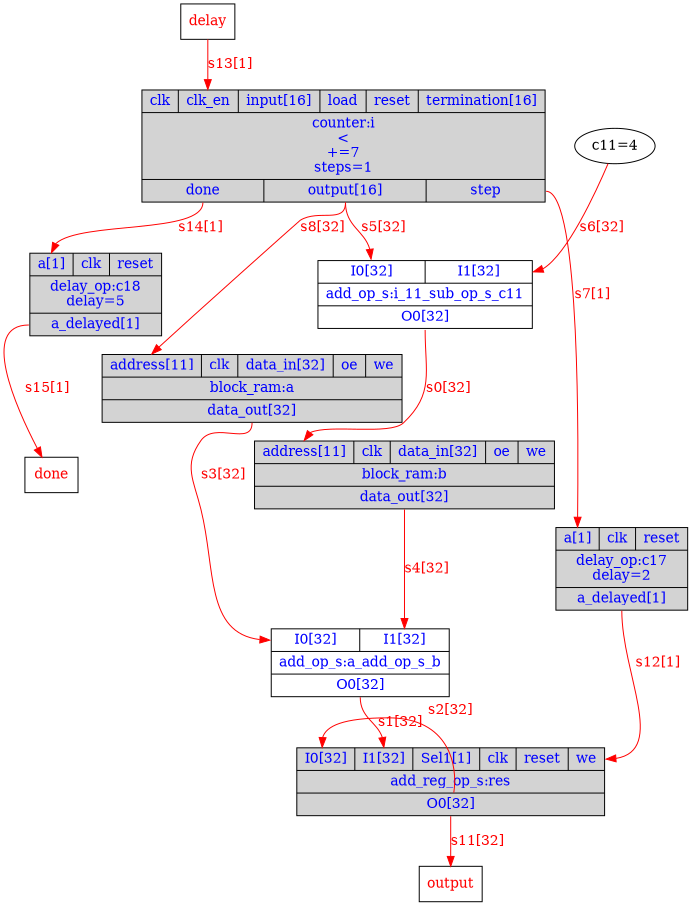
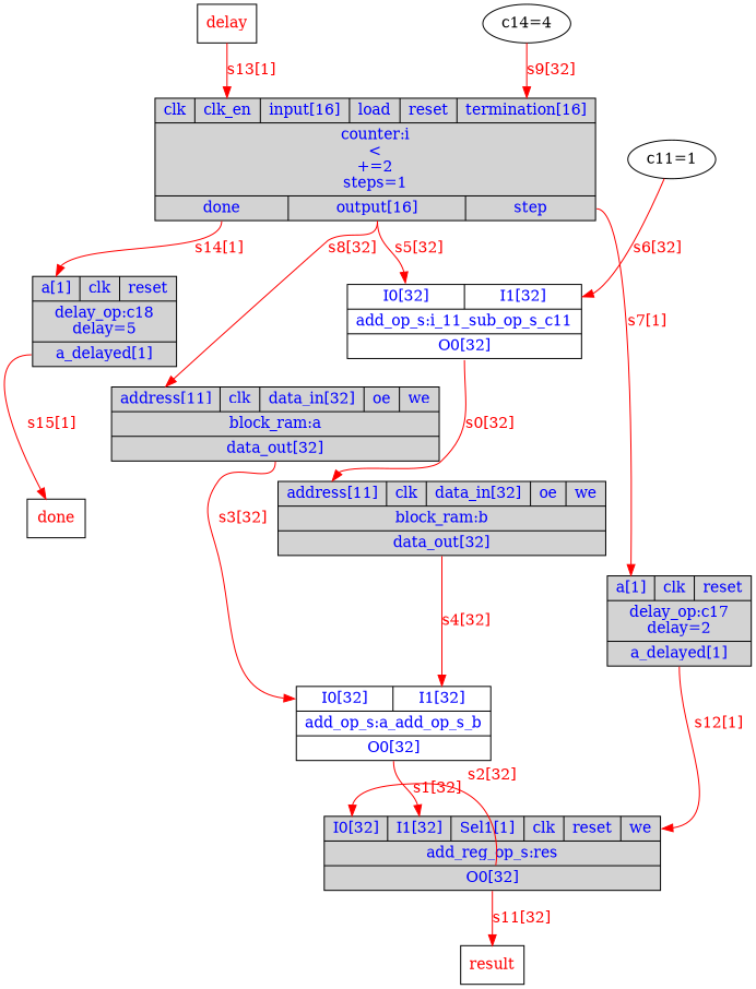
  digraph {
    node [fontcolor=blue shape=record]
    edge [color=red fontcolor=red headport=I0 tailport=O0]
-   n1 [fillcolor=lightgray label="{{<clk>clk|<clk_en>clk_en|<input>input[16]|<load>load|<reset>reset|<termination>termination[16]}|counter:i\n\<\n+=7\nsteps=1|{<done>done|<output>output[16]|<step>step}}" style=filled]
+   n1 [fillcolor=lightgray label="{{<clk>clk|<clk_en>clk_en|<input>input[16]|<load>load|<reset>reset|<termination>termination[16]}|counter:i\n\<\n+=2\nsteps=1|{<done>done|<output>output[16]|<step>step}}" style=filled]
    n2 [fillcolor=lightgray label="{{<address>address[11]|<clk>clk|<data_in>data_in[32]|<oe>oe|<we>we}|block_ram:a|{<data_out>data_out[32]}}" style=filled]
    n3 [label="{{<I0>I0[32]|<I1>I1[32]}|add_op_s:i_11_sub_op_s_c11|{<O0>O0[32]}}"]
    n4 [fillcolor=lightgray label="{{<a>a[1]|<clk>clk|<reset>reset}|delay_op:c17\ndelay=2|{<a_delayed>a_delayed[1]}}" style=filled]
    n5 [fillcolor=lightgray label="{{<a>a[1]|<clk>clk|<reset>reset}|delay_op:c18\ndelay=5|{<a_delayed>a_delayed[1]}}" style=filled]
    n6 [label="{{<I0>I0[32]|<I1>I1[32]}|add_op_s:a_add_op_s_b|{<O0>O0[32]}}"]
    n7 [fillcolor=lightgray label="{{<address>address[11]|<clk>clk|<data_in>data_in[32]|<oe>oe|<we>we}|block_ram:b|{<data_out>data_out[32]}}" style=filled]
    n8 [fillcolor=lightgray label="{{<I0>I0[32]|<I1>I1[32]|<Sel1>Sel1[1]|<clk>clk|<reset>reset|<we>we}|add_reg_op_s:res|{<O0>O0[32]}}" style=filled]
    n9 [fontcolor=red label=done shape=msquare]
-   n10 [fontcolor=red label=output shape=msquare]
-   n11 [fontcolor=b label="c11=4" shape=""]
+   n10 [fontcolor=red label=result shape=msquare]
+   n11 [fontcolor=b label="c11=1" shape=""]
    n12 [fontcolor=red label=delay shape=msquare]
+   n13 [fontcolor=b label="c14=4" shape=""]
    n1 -> n2 [headport=address label="s8[32]" tailport=output]
    n1 -> n3 [label="s5[32]" tailport=output]
    n1 -> n4 [headport=a label="s7[1]" tailport=step]
    n1 -> n5 [headport=a label="s14[1]" tailport=done]
    n2 -> n6 [label="s3[32]" tailport=data_out]
    n3 -> n7 [headport=address label="s0[32]"]
    n4 -> n8 [headport=we label="s12[1]" tailport=a_delayed]
    n5 -> n9 [headport=in label="s15[1]" tailport=a_delayed]
    n6 -> n8 [headport=I1 label="s1[32]"]
    n7 -> n6 [headport=I1 label="s4[32]" tailport=data_out]
    n8 -> n8 [label="s2[32]"]
    n8 -> n10 [headport=in label="s11[32]"]
    n11 -> n3 [headport=I1 label="s6[32]" tailport=out]
    n12 -> n1 [headport=clk_en label="s13[1]" tailport=out]
+   n13 -> n1 [headport=termination label="s9[32]" tailport=out]
  }
